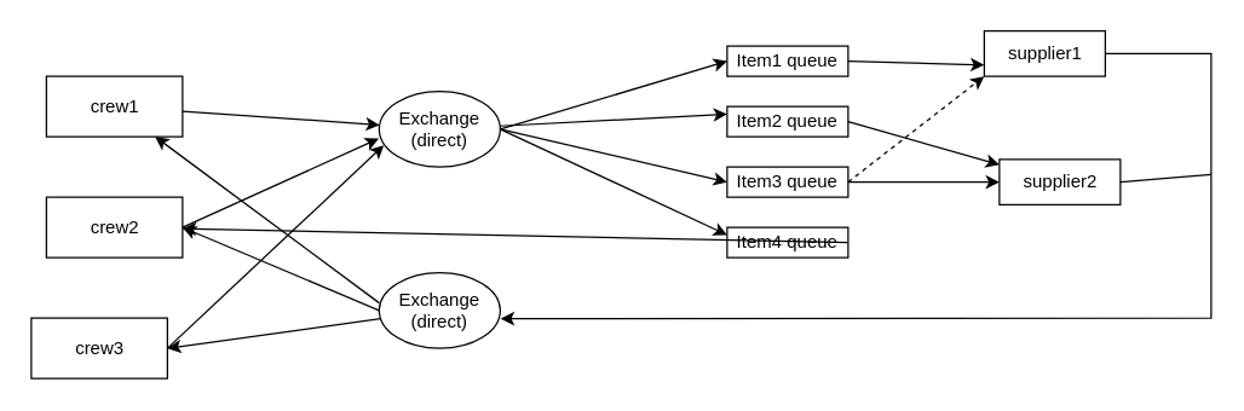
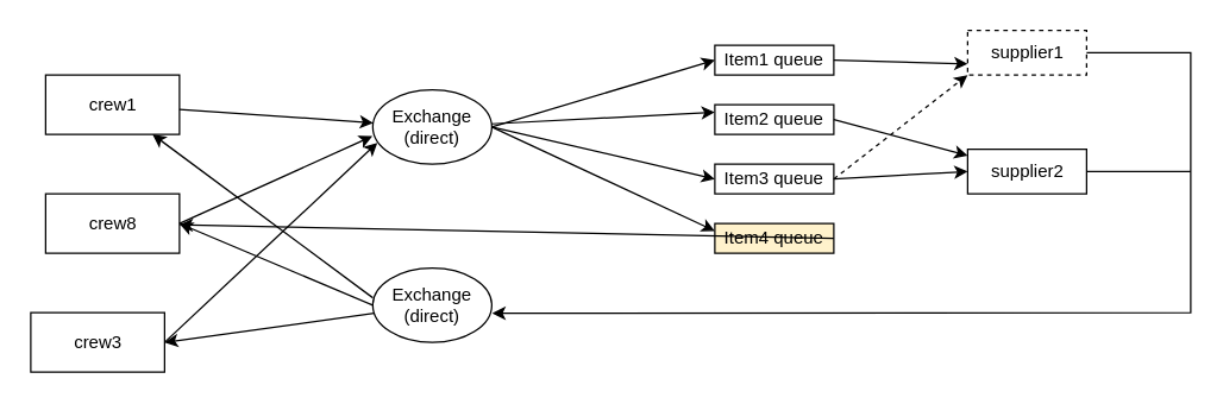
  <mxCell id="0" />
  <mxCell id="1" parent="0" />
  <mxCell id="2" value="crew1" style="html=1;" vertex="1" parent="1"><mxGeometry x="30" y="50" width="90" height="40" as="geometry" /></mxCell>
- <mxCell id="3" value="crew2" style="html=1;" vertex="1" parent="1"><mxGeometry x="30" y="130" width="90" height="40" as="geometry" /></mxCell>
+ <mxCell id="3" value="crew8" style="html=1;" vertex="1" parent="1"><mxGeometry x="30" y="130" width="90" height="40" as="geometry" /></mxCell>
  <mxCell id="4" value="crew3" style="html=1;" vertex="1" parent="1"><mxGeometry x="20" y="210" width="90" height="40" as="geometry" /></mxCell>
  <mxCell id="5" value="Exchange (direct)" style="ellipse;whiteSpace=wrap;html=1;" vertex="1" parent="1"><mxGeometry x="250" y="60" width="80" height="50" as="geometry" /></mxCell>
  <mxCell id="6" value="Exchange (direct)" style="ellipse;whiteSpace=wrap;html=1;" vertex="1" parent="1"><mxGeometry x="250" y="180" width="80" height="50" as="geometry" /></mxCell>
  <mxCell id="7" value="" style="endArrow=classic;html=1;rounded=0;" edge="1" parent="1" source="2" target="5"><mxGeometry width="50" height="50" relative="1" as="geometry"><mxPoint x="420" y="280" as="sourcePoint" /><mxPoint x="470" y="230" as="targetPoint" /></mxGeometry></mxCell>
  <mxCell id="8" value="" style="endArrow=classic;html=1;rounded=0;exitX=1;exitY=0.5;exitDx=0;exitDy=0;entryX=-0.003;entryY=0.624;entryDx=0;entryDy=0;entryPerimeter=0;" edge="1" parent="1" source="3" target="5"><mxGeometry width="50" height="50" relative="1" as="geometry"><mxPoint x="420" y="280" as="sourcePoint" /><mxPoint x="470" y="230" as="targetPoint" /></mxGeometry></mxCell>
  <mxCell id="9" value="" style="endArrow=classic;html=1;rounded=0;exitX=1;exitY=0.5;exitDx=0;exitDy=0;entryX=0.039;entryY=0.712;entryDx=0;entryDy=0;entryPerimeter=0;" edge="1" parent="1" source="4" target="5"><mxGeometry width="50" height="50" relative="1" as="geometry"><mxPoint x="420" y="280" as="sourcePoint" /><mxPoint x="470" y="230" as="targetPoint" /></mxGeometry></mxCell>
  <mxCell id="10" value="Item1 queue" style="rounded=0;whiteSpace=wrap;html=1;" vertex="1" parent="1"><mxGeometry x="480" y="30" width="80" height="20" as="geometry" /></mxCell>
  <mxCell id="11" value="Item2 queue" style="rounded=0;whiteSpace=wrap;html=1;" vertex="1" parent="1"><mxGeometry x="480" y="70" width="80" height="20" as="geometry" /></mxCell>
  <mxCell id="12" value="Item3 queue" style="rounded=0;whiteSpace=wrap;html=1;" vertex="1" parent="1"><mxGeometry x="480" y="110" width="80" height="20" as="geometry" /></mxCell>
- <mxCell id="13" value="Item4 queue" style="rounded=0;whiteSpace=wrap;html=1;" vertex="1" parent="1"><mxGeometry x="480" y="150" width="80" height="20" as="geometry" /></mxCell>
- <mxCell id="14" value="supplier2" style="html=1;" vertex="1" parent="1"><mxGeometry x="660" y="105" width="80" height="30" as="geometry" /></mxCell>
- <mxCell id="15" value="supplier1" style="html=1;" vertex="1" parent="1"><mxGeometry x="650" y="20" width="80" height="30" as="geometry" /></mxCell>
+ <mxCell id="13" value="Item4 queue" style="rounded=0;whiteSpace=wrap;html=1;fillColor=#fff2cc;" vertex="1" parent="1"><mxGeometry x="480" y="150" width="80" height="20" as="geometry" /></mxCell>
+ <mxCell id="14" value="supplier2" style="html=1;" vertex="1" parent="1"><mxGeometry x="650" y="100" width="80" height="30" as="geometry" /></mxCell>
+ <mxCell id="15" value="supplier1" style="html=1;dashed=1;" vertex="1" parent="1"><mxGeometry x="650" y="20" width="80" height="30" as="geometry" /></mxCell>
  <mxCell id="16" value="" style="endArrow=classic;html=1;rounded=0;entryX=0;entryY=0.75;entryDx=0;entryDy=0;exitX=1;exitY=0.5;exitDx=0;exitDy=0;" edge="1" parent="1" source="10" target="15"><mxGeometry width="50" height="50" relative="1" as="geometry"><mxPoint x="420" y="280" as="sourcePoint" /><mxPoint x="470" y="230" as="targetPoint" /></mxGeometry></mxCell>
  <mxCell id="17" value="" style="endArrow=classic;html=1;rounded=0;exitX=1;exitY=0.5;exitDx=0;exitDy=0;" edge="1" parent="1" source="11" target="14"><mxGeometry width="50" height="50" relative="1" as="geometry"><mxPoint x="570" y="50" as="sourcePoint" /><mxPoint x="720" y="52.5" as="targetPoint" /></mxGeometry></mxCell>
  <mxCell id="18" value="" style="endArrow=classic;html=1;rounded=0;entryX=0;entryY=1;entryDx=0;entryDy=0;exitX=1;exitY=0.5;exitDx=0;exitDy=0;dashed=1;" edge="1" parent="1" source="12" target="15"><mxGeometry width="50" height="50" relative="1" as="geometry"><mxPoint x="580" y="60" as="sourcePoint" /><mxPoint x="730" y="62.5" as="targetPoint" /></mxGeometry></mxCell>
  <mxCell id="19" value="" style="endArrow=classic;html=1;rounded=0;entryX=0;entryY=0.5;entryDx=0;entryDy=0;" edge="1" parent="1" target="14"><mxGeometry width="50" height="50" relative="1" as="geometry"><mxPoint x="560" y="120" as="sourcePoint" /><mxPoint x="740" y="72.5" as="targetPoint" /></mxGeometry></mxCell>
  <mxCell id="20" value="" style="endArrow=classic;html=1;rounded=0;exitX=1;exitY=0.5;exitDx=0;exitDy=0;" edge="1" parent="1" source="13" target="3"><mxGeometry width="50" height="50" relative="1" as="geometry"><mxPoint x="600" y="80" as="sourcePoint" /><mxPoint x="750" y="82.5" as="targetPoint" /></mxGeometry></mxCell>
  <mxCell id="21" value="" style="endArrow=classic;html=1;rounded=0;entryX=0;entryY=0.5;entryDx=0;entryDy=0;exitX=1;exitY=0.5;exitDx=0;exitDy=0;" edge="1" parent="1" source="5" target="10"><mxGeometry width="50" height="50" relative="1" as="geometry"><mxPoint x="420" y="280" as="sourcePoint" /><mxPoint x="470" y="230" as="targetPoint" /></mxGeometry></mxCell>
  <mxCell id="22" value="" style="endArrow=classic;html=1;rounded=0;entryX=0;entryY=0.25;entryDx=0;entryDy=0;" edge="1" parent="1" source="5" target="11"><mxGeometry width="50" height="50" relative="1" as="geometry"><mxPoint x="340" y="95" as="sourcePoint" /><mxPoint x="490" y="50" as="targetPoint" /></mxGeometry></mxCell>
  <mxCell id="23" value="" style="endArrow=classic;html=1;rounded=0;entryX=0;entryY=0.5;entryDx=0;entryDy=0;exitX=1;exitY=0.5;exitDx=0;exitDy=0;" edge="1" parent="1" source="5" target="12"><mxGeometry width="50" height="50" relative="1" as="geometry"><mxPoint x="350" y="105" as="sourcePoint" /><mxPoint x="500" y="60" as="targetPoint" /></mxGeometry></mxCell>
  <mxCell id="24" value="" style="endArrow=classic;html=1;rounded=0;entryX=0;entryY=0.25;entryDx=0;entryDy=0;exitX=1;exitY=0.5;exitDx=0;exitDy=0;" edge="1" parent="1" source="5" target="13"><mxGeometry width="50" height="50" relative="1" as="geometry"><mxPoint x="360" y="115" as="sourcePoint" /><mxPoint x="510" y="70" as="targetPoint" /></mxGeometry></mxCell>
  <mxCell id="25" value="" style="endArrow=classic;html=1;rounded=0;entryX=1.004;entryY=0.608;entryDx=0;entryDy=0;exitX=1;exitY=0.5;exitDx=0;exitDy=0;entryPerimeter=0;" edge="1" parent="1" source="15" target="6"><mxGeometry width="50" height="50" relative="1" as="geometry"><mxPoint x="370" y="125" as="sourcePoint" /><mxPoint x="520" y="80" as="targetPoint" /><Array as="points"><mxPoint x="800" y="35" /><mxPoint x="800" y="210" /></Array></mxGeometry></mxCell>
  <mxCell id="26" value="" style="endArrow=none;html=1;rounded=0;exitX=1;exitY=0.5;exitDx=0;exitDy=0;" edge="1" parent="1" source="14"><mxGeometry width="50" height="50" relative="1" as="geometry"><mxPoint x="420" y="280" as="sourcePoint" /><mxPoint x="800" y="115" as="targetPoint" /></mxGeometry></mxCell>
  <mxCell id="27" value="" style="endArrow=classic;html=1;rounded=0;entryX=1;entryY=0.5;entryDx=0;entryDy=0;" edge="1" parent="1" source="6" target="4"><mxGeometry width="50" height="50" relative="1" as="geometry"><mxPoint x="420" y="230" as="sourcePoint" /><mxPoint x="470" y="180" as="targetPoint" /></mxGeometry></mxCell>
  <mxCell id="28" value="" style="endArrow=classic;html=1;rounded=0;entryX=1;entryY=0.5;entryDx=0;entryDy=0;exitX=0;exitY=0.5;exitDx=0;exitDy=0;" edge="1" parent="1" source="6" target="3"><mxGeometry width="50" height="50" relative="1" as="geometry"><mxPoint x="380" y="135" as="sourcePoint" /><mxPoint x="530" y="90" as="targetPoint" /></mxGeometry></mxCell>
  <mxCell id="29" value="" style="endArrow=classic;html=1;rounded=0;" edge="1" parent="1" target="2"><mxGeometry width="50" height="50" relative="1" as="geometry"><mxPoint x="250" y="200" as="sourcePoint" /><mxPoint x="540" y="100" as="targetPoint" /></mxGeometry></mxCell>
